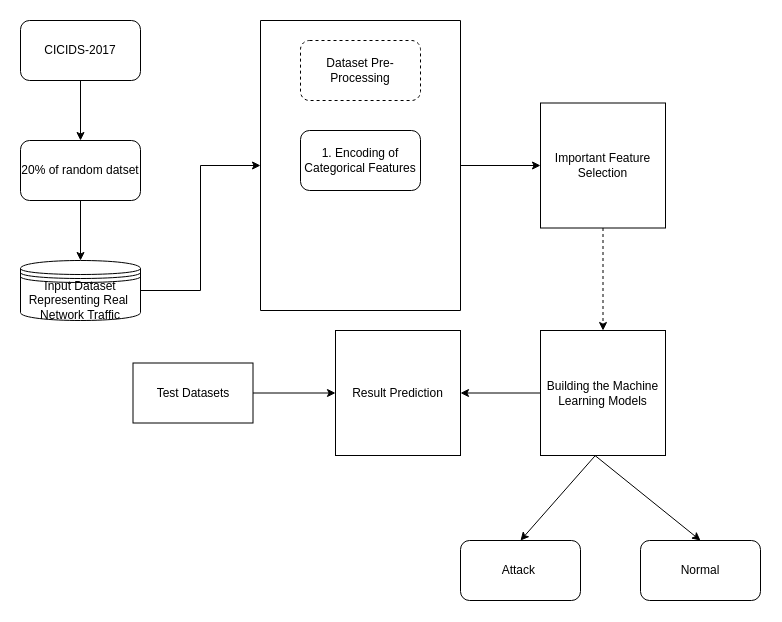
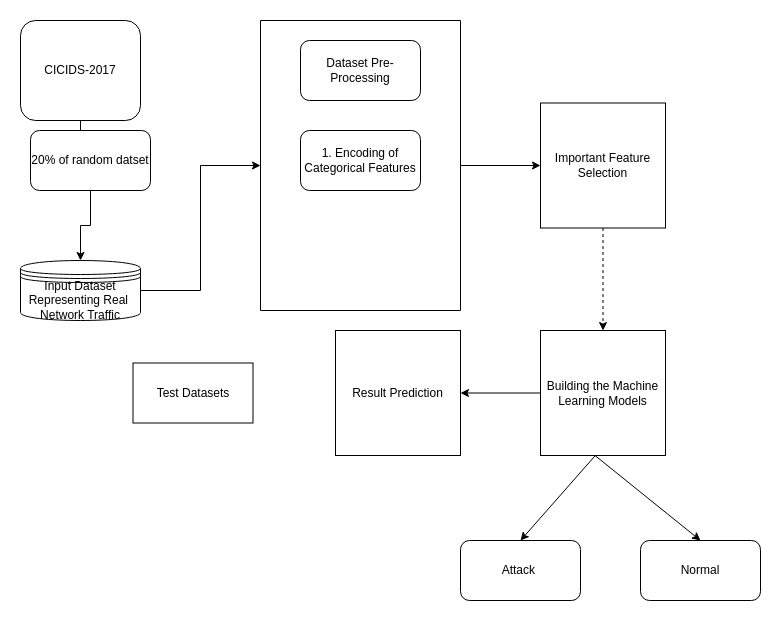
  <mxCell id="0" />
  <mxCell id="1" parent="0" />
  <mxCell id="2" value="" style="edgeStyle=orthogonalEdgeStyle;rounded=0;orthogonalLoop=1;jettySize=auto;html=1;" parent="1" source="3" target="5" edge="1"><mxGeometry relative="1" as="geometry" /></mxCell>
- <mxCell id="3" value="CICIDS-2017" style="rounded=1;whiteSpace=wrap;html=1;" parent="1" vertex="1"><mxGeometry x="20" y="20" width="120" height="60" as="geometry" /></mxCell>
+ <mxCell id="3" value="CICIDS-2017" style="rounded=1;whiteSpace=wrap;html=1;" parent="1" vertex="1"><mxGeometry x="20" y="20" width="120" height="100" as="geometry" /></mxCell>
  <mxCell id="4" style="edgeStyle=orthogonalEdgeStyle;rounded=0;orthogonalLoop=1;jettySize=auto;html=1;exitX=0.5;exitY=1;exitDx=0;exitDy=0;entryX=0.5;entryY=0;entryDx=0;entryDy=0;" parent="1" source="5" target="7" edge="1"><mxGeometry relative="1" as="geometry" /></mxCell>
- <mxCell id="5" value="20% of random datset" style="rounded=1;whiteSpace=wrap;html=1;" parent="1" vertex="1"><mxGeometry x="20" y="140" width="120" height="60" as="geometry" /></mxCell>
+ <mxCell id="5" value="20% of random datset" style="rounded=1;whiteSpace=wrap;html=1;" parent="1" vertex="1"><mxGeometry x="30" y="130" width="120" height="60" as="geometry" /></mxCell>
  <mxCell id="6" style="edgeStyle=orthogonalEdgeStyle;rounded=0;orthogonalLoop=1;jettySize=auto;html=1;entryX=0;entryY=0.5;entryDx=0;entryDy=0;" parent="1" source="7" target="9" edge="1"><mxGeometry relative="1" as="geometry" /></mxCell>
  <mxCell id="7" value="Input Dataset Representing Real&amp;nbsp; Network Traffic" style="shape=datastore;whiteSpace=wrap;html=1;" parent="1" vertex="1"><mxGeometry x="20" y="260" width="120" height="60" as="geometry" /></mxCell>
  <mxCell id="8" style="edgeStyle=orthogonalEdgeStyle;rounded=0;orthogonalLoop=1;jettySize=auto;html=1;exitX=1;exitY=0.5;exitDx=0;exitDy=0;entryX=0;entryY=0.5;entryDx=0;entryDy=0;" parent="1" source="9" target="13" edge="1"><mxGeometry relative="1" as="geometry" /></mxCell>
  <mxCell id="9" value="" style="swimlane;startSize=0;" parent="1" vertex="1"><mxGeometry x="260" y="20" width="200" height="290" as="geometry"><mxRectangle x="720" y="200" width="50" height="40" as="alternateBounds" /></mxGeometry></mxCell>
  <mxCell id="10" value="1. Encoding of Categorical Features" style="rounded=1;whiteSpace=wrap;html=1;" parent="9" vertex="1"><mxGeometry x="40" y="110" width="120" height="60" as="geometry" /></mxCell>
- <mxCell id="11" value="Dataset Pre-Processing" style="rounded=1;whiteSpace=wrap;html=1;dashed=1;" parent="9" vertex="1"><mxGeometry x="40" y="20" width="120" height="60" as="geometry" /></mxCell>
+ <mxCell id="11" value="Dataset Pre-Processing" style="rounded=1;whiteSpace=wrap;html=1;" parent="9" vertex="1"><mxGeometry x="40" y="20" width="120" height="60" as="geometry" /></mxCell>
  <mxCell id="12" value="" style="edgeStyle=orthogonalEdgeStyle;rounded=0;orthogonalLoop=1;jettySize=auto;html=1;dashed=1;" parent="1" source="13" target="15" edge="1"><mxGeometry relative="1" as="geometry" /></mxCell>
  <mxCell id="13" value="Important Feature Selection" style="whiteSpace=wrap;html=1;aspect=fixed;" parent="1" vertex="1"><mxGeometry x="540" y="102.5" width="125" height="125" as="geometry" /></mxCell>
  <mxCell id="14" value="" style="edgeStyle=orthogonalEdgeStyle;rounded=0;orthogonalLoop=1;jettySize=auto;html=1;" parent="1" source="15" target="16" edge="1"><mxGeometry relative="1" as="geometry" /></mxCell>
  <mxCell id="15" value="Building the Machine Learning Models" style="whiteSpace=wrap;html=1;aspect=fixed;" parent="1" vertex="1"><mxGeometry x="540" y="330" width="125" height="125" as="geometry" /></mxCell>
  <mxCell id="16" value="Result Prediction" style="whiteSpace=wrap;html=1;aspect=fixed;" parent="1" vertex="1"><mxGeometry x="335" y="330" width="125" height="125" as="geometry" /></mxCell>
- <mxCell id="17" style="edgeStyle=orthogonalEdgeStyle;rounded=0;orthogonalLoop=1;jettySize=auto;html=1;exitX=1;exitY=0.5;exitDx=0;exitDy=0;entryX=0;entryY=0.5;entryDx=0;entryDy=0;" parent="1" source="18" target="16" edge="1"><mxGeometry relative="1" as="geometry" /></mxCell>
  <mxCell id="18" value="Test Datasets" style="whiteSpace=wrap;html=1;" parent="1" vertex="1"><mxGeometry x="132.5" y="362.5" width="120" height="60" as="geometry" /></mxCell>
  <mxCell id="19" value="" style="endArrow=classic;html=1;rounded=0;exitX=0.436;exitY=1.003;exitDx=0;exitDy=0;exitPerimeter=0;" parent="1" source="15" edge="1"><mxGeometry width="50" height="50" relative="1" as="geometry"><mxPoint x="550" y="480" as="sourcePoint" /><mxPoint x="520" y="540" as="targetPoint" /><Array as="points"><mxPoint x="520" y="540" /></Array></mxGeometry></mxCell>
  <mxCell id="20" value="" style="endArrow=classic;html=1;rounded=0;exitX=0.436;exitY=1;exitDx=0;exitDy=0;exitPerimeter=0;" parent="1" source="15" edge="1"><mxGeometry width="50" height="50" relative="1" as="geometry"><mxPoint x="660" y="480" as="sourcePoint" /><mxPoint x="700" y="540" as="targetPoint" /></mxGeometry></mxCell>
  <mxCell id="21" value="Attack&amp;nbsp;" style="rounded=1;whiteSpace=wrap;html=1;" parent="1" vertex="1"><mxGeometry x="460" y="540" width="120" height="60" as="geometry" /></mxCell>
  <mxCell id="22" value="Normal" style="rounded=1;whiteSpace=wrap;html=1;" parent="1" vertex="1"><mxGeometry x="640" y="540" width="120" height="60" as="geometry" /></mxCell>
